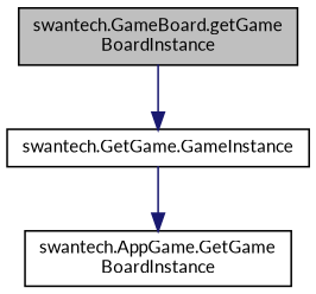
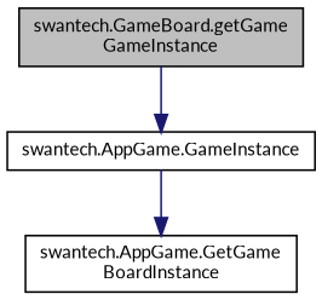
  digraph {
    fontname=Lato
    rankdir=TB
    node [color=black fillcolor=white fontname=Lato fontsize=10 shape=record style=filled]
    edge [color=midnightblue fontname=Lato fontsize=10 labelfontname=Helvetica labelfontsize=10 style=solid]
-   n1 [fillcolor=grey75 fontcolor=black height=0.2 label="swantech.GameBoard.getGame\lBoardInstance" width=0.4]
-   n2 [height=0.2 label="swantech.GetGame.GameInstance" width=0.4]
+   n1 [fillcolor=grey75 fontcolor=black height=0.2 label="swantech.GameBoard.getGame\lGameInstance" width=0.4]
+   n2 [height=0.2 label="swantech.AppGame.GameInstance" width=0.4]
    n3 [height=0.2 label="swantech.AppGame.GetGame\lBoardInstance" width=0.4]
    n1 -> n2
    n2 -> n3
  }
